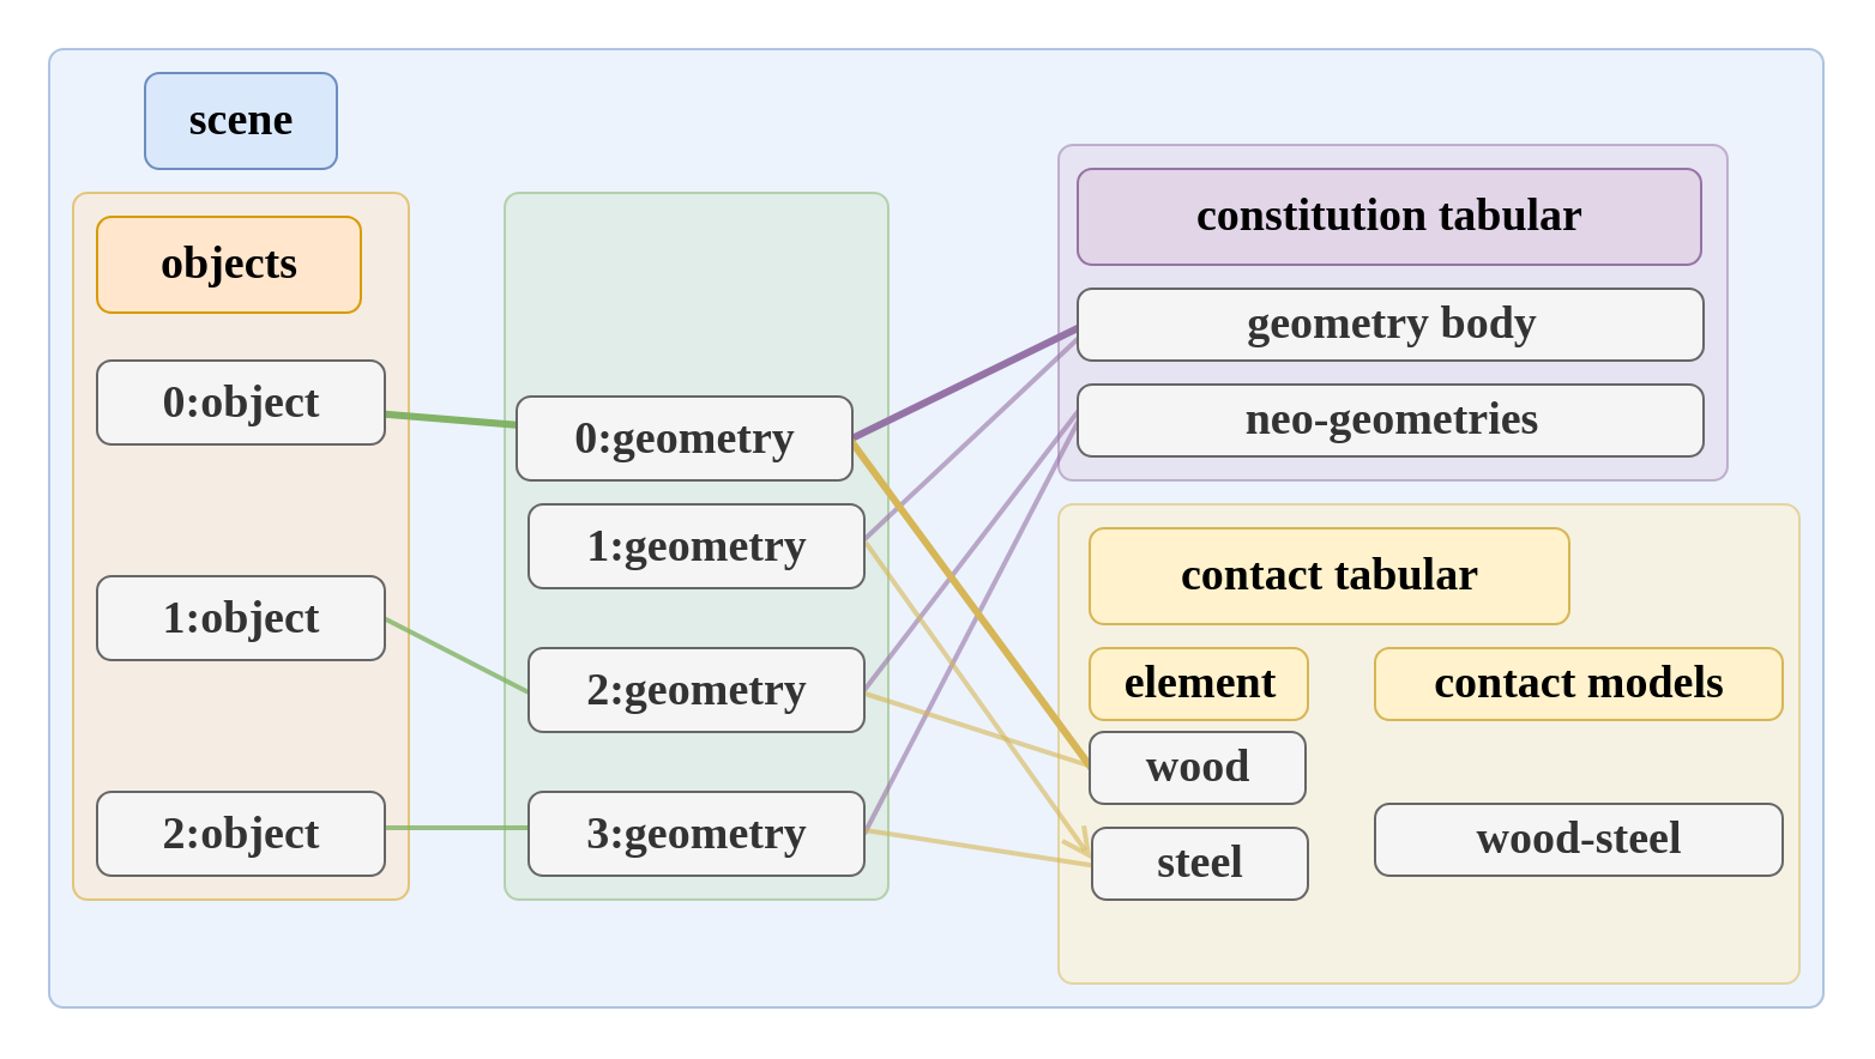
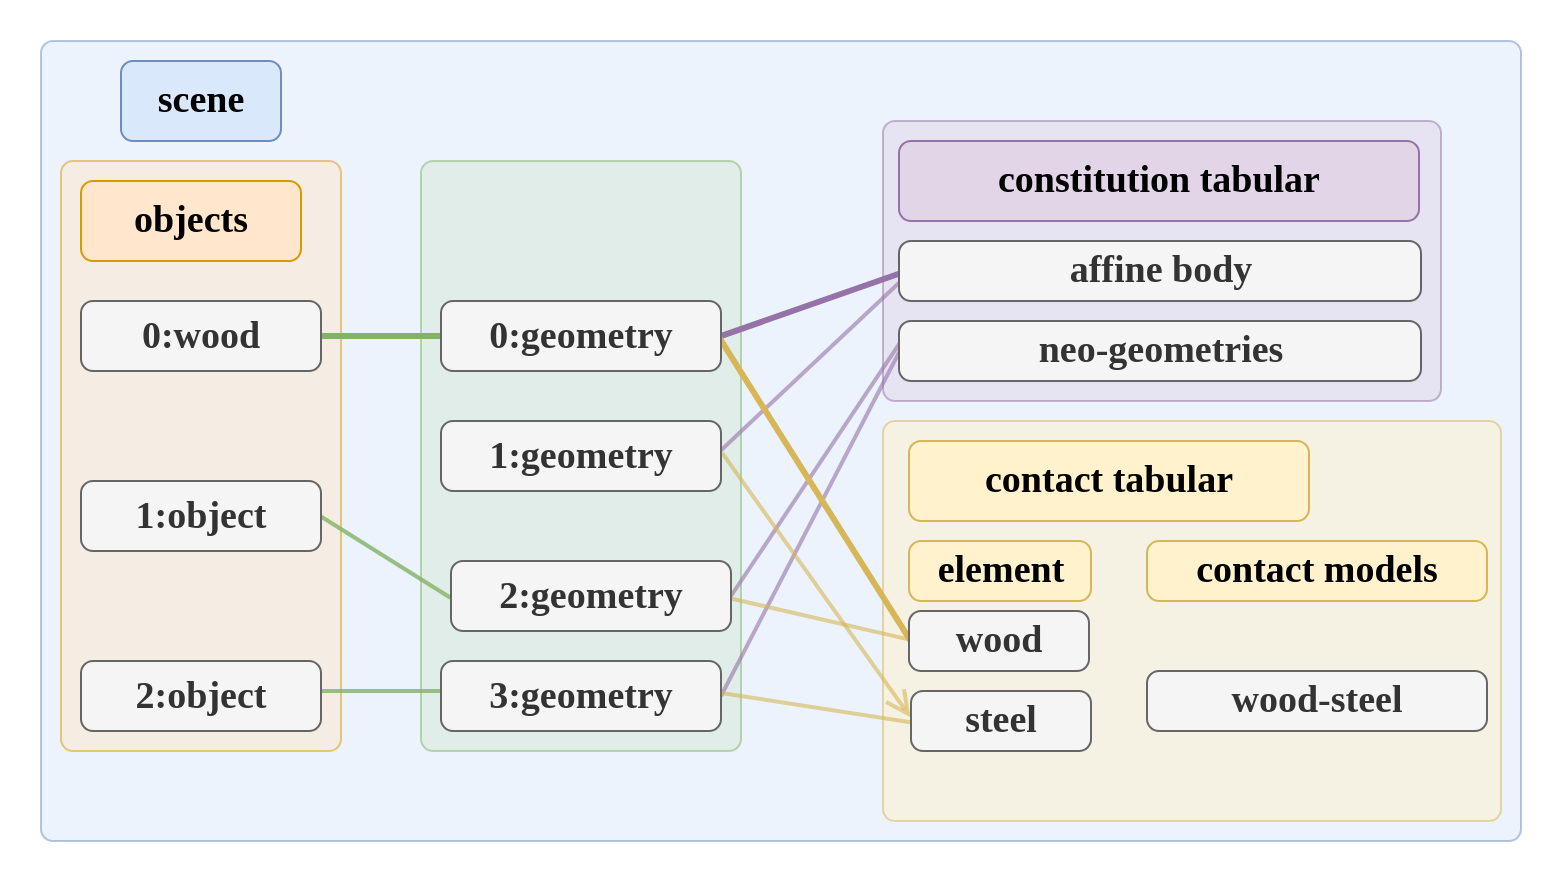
  <mxCell id="0" />
  <mxCell id="1" parent="0" />
  <mxCell id="2" value="" style="rounded=1;whiteSpace=wrap;html=1;movable=1;resizable=1;rotatable=1;deletable=1;editable=1;locked=0;connectable=1;fillColor=#dae8fc;strokeColor=#6c8ebf;shadow=0;opacity=50;absoluteArcSize=1;arcSize=12;" parent="1" vertex="1"><mxGeometry x="20" y="20" width="740" height="400" as="geometry" /></mxCell>
  <mxCell id="3" value="" style="rounded=1;whiteSpace=wrap;html=1;movable=1;resizable=1;rotatable=1;deletable=1;editable=1;locked=0;connectable=1;fillColor=#d5e8d4;strokeColor=#82b366;shadow=0;opacity=50;absoluteArcSize=1;arcSize=12;" parent="1" vertex="1"><mxGeometry x="210" y="80" width="160" height="295" as="geometry" /></mxCell>
  <mxCell id="4" value="" style="rounded=1;whiteSpace=wrap;html=1;movable=1;resizable=1;rotatable=1;deletable=1;editable=1;locked=0;connectable=1;fillColor=#fff2cc;strokeColor=#d6b656;shadow=0;opacity=50;absoluteArcSize=1;arcSize=12;" parent="1" vertex="1"><mxGeometry x="441" y="210" width="309" height="200" as="geometry" /></mxCell>
  <mxCell id="5" value="" style="rounded=1;whiteSpace=wrap;html=1;movable=1;resizable=1;rotatable=1;deletable=1;editable=1;locked=0;connectable=1;fillColor=#e1d5e7;strokeColor=#9673a6;shadow=0;opacity=50;absoluteArcSize=1;arcSize=12;" parent="1" vertex="1"><mxGeometry x="441" y="60" width="279" height="140" as="geometry" /></mxCell>
  <mxCell id="6" value="" style="rounded=1;whiteSpace=wrap;html=1;movable=1;resizable=1;rotatable=1;deletable=1;editable=1;locked=0;connectable=1;fillColor=#ffe6cc;strokeColor=#d79b00;shadow=0;opacity=50;absoluteArcSize=1;arcSize=12;" parent="1" vertex="1"><mxGeometry x="30" y="80" width="140" height="295" as="geometry" /></mxCell>
  <mxCell id="7" value="&lt;span style=&quot;font-size: 19px;&quot;&gt;&lt;b&gt;&lt;font face=&quot;Lucida Console&quot;&gt;scene&lt;br&gt;&lt;/font&gt;&lt;/b&gt;&lt;/span&gt;" style="text;html=1;align=center;verticalAlign=middle;resizable=0;points=[];autosize=1;strokeColor=#6c8ebf;fillColor=#dae8fc;rounded=1;absoluteArcSize=1;arcSize=12;" parent="1" vertex="1"><mxGeometry x="60" y="30" width="80" height="40" as="geometry" /></mxCell>
  <mxCell id="8" value="&lt;span style=&quot;font-size: 19px;&quot;&gt;&lt;b&gt;&lt;font face=&quot;Lucida Console&quot;&gt;constitution tabular&lt;br&gt;&lt;/font&gt;&lt;/b&gt;&lt;/span&gt;" style="text;html=1;align=center;verticalAlign=middle;resizable=0;points=[];autosize=1;strokeColor=#9673a6;fillColor=#e1d5e7;rounded=1;absoluteArcSize=1;arcSize=12;" parent="1" vertex="1"><mxGeometry x="449" y="70" width="260" height="40" as="geometry" /></mxCell>
  <mxCell id="9" value="&lt;span style=&quot;font-size: 19px;&quot;&gt;&lt;b&gt;&lt;font face=&quot;Lucida Console&quot;&gt;contact tabular&lt;br&gt;&lt;/font&gt;&lt;/b&gt;&lt;/span&gt;" style="text;html=1;align=center;verticalAlign=middle;resizable=0;points=[];autosize=1;strokeColor=#d6b656;fillColor=#fff2cc;rounded=1;absoluteArcSize=1;arcSize=12;" parent="1" vertex="1"><mxGeometry x="454" y="220" width="200" height="40" as="geometry" /></mxCell>
  <mxCell id="10" value="&lt;span style=&quot;font-size: 19px;&quot;&gt;&lt;b&gt;&lt;font face=&quot;Lucida Console&quot;&gt;wood-steel&lt;br&gt;&lt;/font&gt;&lt;/b&gt;&lt;/span&gt;" style="text;html=1;align=center;verticalAlign=middle;resizable=1;points=[];autosize=0;strokeColor=#666666;fillColor=#f5f5f5;rounded=1;absoluteArcSize=1;arcSize=12;fontColor=#333333;" parent="1" vertex="1"><mxGeometry x="573" y="335" width="170" height="30" as="geometry" /></mxCell>
  <mxCell id="11" value="&lt;span style=&quot;font-size: 19px;&quot;&gt;&lt;b&gt;&lt;font face=&quot;Lucida Console&quot;&gt;element&lt;br&gt;&lt;/font&gt;&lt;/b&gt;&lt;/span&gt;" style="text;html=1;align=center;verticalAlign=middle;resizable=1;points=[];autosize=0;strokeColor=#d6b656;fillColor=#fff2cc;rounded=1;absoluteArcSize=1;arcSize=12;" parent="1" vertex="1"><mxGeometry x="454" y="270" width="91" height="30" as="geometry" /></mxCell>
  <mxCell id="12" value="&lt;span style=&quot;font-size: 19px;&quot;&gt;&lt;b&gt;&lt;font face=&quot;Lucida Console&quot;&gt;contact models&lt;br&gt;&lt;/font&gt;&lt;/b&gt;&lt;/span&gt;" style="text;html=1;align=center;verticalAlign=middle;resizable=1;points=[];autosize=0;strokeColor=#d6b656;fillColor=#fff2cc;rounded=1;absoluteArcSize=1;arcSize=12;" parent="1" vertex="1"><mxGeometry x="573" y="270" width="170" height="30" as="geometry" /></mxCell>
  <mxCell id="13" style="rounded=0;orthogonalLoop=1;jettySize=auto;html=1;fillColor=#e1d5e7;strokeColor=#9673a6;strokeWidth=3;endArrow=none;endFill=0;startArrow=none;startFill=0;endSize=9;startSize=9;exitX=0.994;exitY=0.509;exitDx=0;exitDy=0;exitPerimeter=0;" parent="1" source="34" edge="1"><mxGeometry relative="1" as="geometry"><mxPoint x="450" y="136" as="targetPoint" /></mxGeometry></mxCell>
  <mxCell id="14" style="rounded=0;orthogonalLoop=1;jettySize=auto;html=1;fillColor=#e1d5e7;strokeColor=#9673a6;strokeWidth=2;endArrow=none;endFill=0;startArrow=none;startFill=0;endSize=9;startSize=9;exitX=1;exitY=0.5;exitDx=0;exitDy=0;exitPerimeter=0;entryX=0.003;entryY=0.347;entryDx=0;entryDy=0;entryPerimeter=0;opacity=60;" parent="1" source="33" target="26" edge="1"><mxGeometry relative="1" as="geometry"><mxPoint x="368" y="189" as="sourcePoint" /><mxPoint x="459" y="187" as="targetPoint" /></mxGeometry></mxCell>
  <mxCell id="15" style="rounded=0;orthogonalLoop=1;jettySize=auto;html=1;fillColor=#e1d5e7;strokeColor=#9673a6;strokeWidth=2;endArrow=none;endFill=0;startArrow=none;startFill=0;endSize=9;startSize=9;exitX=1;exitY=0.5;exitDx=0;exitDy=0;exitPerimeter=0;entryX=0.002;entryY=0.491;entryDx=0;entryDy=0;entryPerimeter=0;opacity=60;" parent="1" source="28" target="26" edge="1"><mxGeometry relative="1" as="geometry"><mxPoint x="370" y="250" as="sourcePoint" /><mxPoint x="460" y="144" as="targetPoint" /></mxGeometry></mxCell>
  <mxCell id="16" style="rounded=0;orthogonalLoop=1;jettySize=auto;html=1;fillColor=#e1d5e7;strokeColor=#9673a6;strokeWidth=2;endArrow=none;endFill=0;startArrow=none;startFill=0;endSize=9;startSize=9;exitX=0.986;exitY=0.471;exitDx=0;exitDy=0;exitPerimeter=0;opacity=60;" parent="1" source="31" edge="1"><mxGeometry relative="1" as="geometry"><mxPoint x="368" y="130" as="sourcePoint" /><mxPoint x="450" y="140" as="targetPoint" /></mxGeometry></mxCell>
  <mxCell id="17" style="rounded=0;orthogonalLoop=1;jettySize=auto;html=1;fillColor=#fff2cc;strokeColor=#d6b656;strokeWidth=3;endArrow=none;endFill=0;startArrow=none;startFill=0;endSize=9;startSize=9;exitX=0.986;exitY=0.474;exitDx=0;exitDy=0;exitPerimeter=0;entryX=0.026;entryY=0.577;entryDx=0;entryDy=0;entryPerimeter=0;" parent="1" source="34" target="24" edge="1"><mxGeometry relative="1" as="geometry"><mxPoint x="360" y="120" as="sourcePoint" /><mxPoint x="460" y="146" as="targetPoint" /></mxGeometry></mxCell>
  <mxCell id="18" style="rounded=0;orthogonalLoop=1;jettySize=auto;html=1;fillColor=#fff2cc;strokeColor=#d6b656;strokeWidth=2;endArrow=open;endFill=0;startArrow=none;startFill=0;endSize=9;startSize=9;entryX=-0.003;entryY=0.437;entryDx=0;entryDy=0;entryPerimeter=0;opacity=60;exitX=1.004;exitY=0.456;exitDx=0;exitDy=0;exitPerimeter=0;" parent="1" source="31" target="27" edge="1"><mxGeometry relative="1" as="geometry"><mxPoint x="360" y="180" as="sourcePoint" /><mxPoint x="462" y="254" as="targetPoint" /></mxGeometry></mxCell>
  <mxCell id="19" style="rounded=0;orthogonalLoop=1;jettySize=auto;html=1;fillColor=#fff2cc;strokeColor=#d6b656;strokeWidth=2;endArrow=none;endFill=0;startArrow=none;startFill=0;endSize=9;startSize=9;exitX=0.988;exitY=0.525;exitDx=0;exitDy=0;exitPerimeter=0;opacity=60;entryX=0.009;entryY=0.482;entryDx=0;entryDy=0;entryPerimeter=0;" parent="1" source="33" target="24" edge="1"><mxGeometry relative="1" as="geometry"><mxPoint x="370" y="190" as="sourcePoint" /><mxPoint x="462" y="303" as="targetPoint" /></mxGeometry></mxCell>
  <mxCell id="20" style="rounded=0;orthogonalLoop=1;jettySize=auto;html=1;fillColor=#fff2cc;strokeColor=#d6b656;strokeWidth=2;endArrow=none;endFill=0;startArrow=none;startFill=0;endSize=9;startSize=9;entryX=0.013;entryY=0.528;entryDx=0;entryDy=0;entryPerimeter=0;opacity=60;exitX=1;exitY=0.456;exitDx=0;exitDy=0;exitPerimeter=0;" parent="1" source="28" target="27" edge="1"><mxGeometry relative="1" as="geometry"><mxPoint x="370" y="190" as="sourcePoint" /><mxPoint x="462" y="303" as="targetPoint" /></mxGeometry></mxCell>
  <mxCell id="21" style="rounded=0;orthogonalLoop=1;jettySize=auto;html=1;fillColor=#d5e8d4;strokeColor=#82b366;strokeWidth=3;endArrow=none;endFill=0;startArrow=none;startFill=0;endSize=9;startSize=9;" parent="1" source="29" target="34" edge="1"><mxGeometry relative="1" as="geometry"><mxPoint x="229" y="-25" as="sourcePoint" /><mxPoint x="351" y="95" as="targetPoint" /></mxGeometry></mxCell>
  <mxCell id="22" style="rounded=0;orthogonalLoop=1;jettySize=auto;html=1;fillColor=#d5e8d4;strokeColor=#82b366;strokeWidth=2;endArrow=none;endFill=0;startArrow=none;startFill=0;endSize=9;startSize=9;opacity=80;exitX=1;exitY=0.507;exitDx=0;exitDy=0;exitPerimeter=0;entryX=-0.002;entryY=0.525;entryDx=0;entryDy=0;entryPerimeter=0;" parent="1" source="30" target="33" edge="1"><mxGeometry relative="1" as="geometry"><mxPoint x="170" y="235" as="sourcePoint" /><mxPoint x="230" y="235" as="targetPoint" /></mxGeometry></mxCell>
  <mxCell id="23" style="rounded=0;orthogonalLoop=1;jettySize=auto;html=1;fillColor=#d5e8d4;strokeColor=#82b366;strokeWidth=2;endArrow=none;endFill=0;startArrow=none;startFill=0;endSize=9;startSize=9;opacity=80;" parent="1" edge="1"><mxGeometry relative="1" as="geometry"><mxPoint x="160" y="345" as="sourcePoint" /><mxPoint x="220" y="345" as="targetPoint" /></mxGeometry></mxCell>
  <mxCell id="24" value="&lt;span style=&quot;font-size: 19px;&quot;&gt;&lt;b&gt;&lt;font face=&quot;Lucida Console&quot;&gt;wood&lt;br&gt;&lt;/font&gt;&lt;/b&gt;&lt;/span&gt;" style="text;html=1;align=center;verticalAlign=middle;resizable=1;points=[];autosize=0;strokeColor=#666666;fillColor=#f5f5f5;rounded=1;absoluteArcSize=1;arcSize=12;fontColor=#333333;imageAspect=1;" parent="1" vertex="1"><mxGeometry x="454" y="305" width="90" height="30" as="geometry" /></mxCell>
- <mxCell id="25" value="&lt;span style=&quot;font-size: 19px;&quot;&gt;&lt;b&gt;&lt;font face=&quot;Lucida Console&quot;&gt;geometry body&lt;br&gt;&lt;/font&gt;&lt;/b&gt;&lt;/span&gt;" style="text;html=1;align=center;verticalAlign=middle;resizable=1;points=[];autosize=0;strokeColor=#666666;fillColor=#f5f5f5;rounded=1;absoluteArcSize=1;arcSize=12;fontColor=#333333;" parent="1" vertex="1"><mxGeometry x="449" y="120" width="261" height="30" as="geometry" /></mxCell>
+ <mxCell id="25" value="&lt;span style=&quot;font-size: 19px;&quot;&gt;&lt;b&gt;&lt;font face=&quot;Lucida Console&quot;&gt;affine body&lt;br&gt;&lt;/font&gt;&lt;/b&gt;&lt;/span&gt;" style="text;html=1;align=center;verticalAlign=middle;resizable=1;points=[];autosize=0;strokeColor=#666666;fillColor=#f5f5f5;rounded=1;absoluteArcSize=1;arcSize=12;fontColor=#333333;" parent="1" vertex="1"><mxGeometry x="449" y="120" width="261" height="30" as="geometry" /></mxCell>
  <mxCell id="26" value="&lt;span style=&quot;font-size: 19px;&quot;&gt;&lt;b&gt;&lt;font face=&quot;Lucida Console&quot;&gt;neo-geometries&lt;br&gt;&lt;/font&gt;&lt;/b&gt;&lt;/span&gt;" style="text;html=1;align=center;verticalAlign=middle;resizable=1;points=[];autosize=0;strokeColor=#666666;fillColor=#f5f5f5;rounded=1;absoluteArcSize=1;arcSize=12;fontColor=#333333;" parent="1" vertex="1"><mxGeometry x="449" y="160" width="261" height="30" as="geometry" /></mxCell>
  <mxCell id="27" value="&lt;span style=&quot;font-size: 19px;&quot;&gt;&lt;b&gt;&lt;font face=&quot;Lucida Console&quot;&gt;steel&lt;br&gt;&lt;/font&gt;&lt;/b&gt;&lt;/span&gt;" style="text;html=1;align=center;verticalAlign=middle;resizable=1;points=[];autosize=0;strokeColor=#666666;fillColor=#f5f5f5;rounded=1;absoluteArcSize=1;arcSize=12;fontColor=#333333;imageAspect=1;" parent="1" vertex="1"><mxGeometry x="455" y="345" width="90" height="30" as="geometry" /></mxCell>
  <mxCell id="28" value="&lt;span style=&quot;font-size: 19px;&quot;&gt;&lt;b&gt;&lt;font face=&quot;Lucida Console&quot;&gt;3:geometry&lt;br&gt;&lt;/font&gt;&lt;/b&gt;&lt;/span&gt;" style="text;html=1;align=center;verticalAlign=middle;resizable=1;points=[];autosize=0;strokeColor=#666666;fillColor=#f5f5f5;rounded=1;absoluteArcSize=1;arcSize=12;fontColor=#333333;" parent="1" vertex="1"><mxGeometry x="220" y="330" width="140" height="35" as="geometry" /></mxCell>
- <mxCell id="29" value="&lt;span style=&quot;font-size: 19px;&quot;&gt;&lt;b&gt;&lt;font face=&quot;Lucida Console&quot;&gt;0:object&lt;br&gt;&lt;/font&gt;&lt;/b&gt;&lt;/span&gt;" style="text;html=1;align=center;verticalAlign=middle;resizable=1;points=[];autosize=0;strokeColor=#666666;fillColor=#f5f5f5;rounded=1;absoluteArcSize=1;arcSize=12;fontColor=#333333;" parent="1" vertex="1"><mxGeometry y="150" width="120" height="35" as="geometry" x="40" /></mxCell>
+ <mxCell id="29" value="&lt;span style=&quot;font-size: 19px;&quot;&gt;&lt;b&gt;&lt;font face=&quot;Lucida Console&quot;&gt;0:wood&lt;br&gt;&lt;/font&gt;&lt;/b&gt;&lt;/span&gt;" style="text;html=1;align=center;verticalAlign=middle;resizable=1;points=[];autosize=0;strokeColor=#666666;fillColor=#f5f5f5;rounded=1;absoluteArcSize=1;arcSize=12;fontColor=#333333;" parent="1" vertex="1"><mxGeometry y="150" width="120" height="35" as="geometry" x="40" /></mxCell>
  <mxCell id="30" value="&lt;span style=&quot;font-size: 19px;&quot;&gt;&lt;b&gt;&lt;font face=&quot;Lucida Console&quot;&gt;1:object&lt;br&gt;&lt;/font&gt;&lt;/b&gt;&lt;/span&gt;" style="text;html=1;align=center;verticalAlign=middle;resizable=1;points=[];autosize=0;strokeColor=#666666;fillColor=#f5f5f5;rounded=1;absoluteArcSize=1;arcSize=12;fontColor=#333333;" parent="1" vertex="1"><mxGeometry y="240" width="120" height="35" as="geometry" x="40" /></mxCell>
  <mxCell id="31" value="&lt;span style=&quot;font-size: 19px;&quot;&gt;&lt;b&gt;&lt;font face=&quot;Lucida Console&quot;&gt;1:geometry&lt;br&gt;&lt;/font&gt;&lt;/b&gt;&lt;/span&gt;" style="text;html=1;align=center;verticalAlign=middle;resizable=1;points=[];autosize=0;strokeColor=#666666;fillColor=#f5f5f5;rounded=1;absoluteArcSize=1;arcSize=12;fontColor=#333333;" parent="1" vertex="1"><mxGeometry x="220" y="210" width="140" height="35" as="geometry" /></mxCell>
  <mxCell id="32" value="&lt;span style=&quot;font-size: 19px;&quot;&gt;&lt;b&gt;&lt;font face=&quot;Lucida Console&quot;&gt;2:object&lt;br&gt;&lt;/font&gt;&lt;/b&gt;&lt;/span&gt;" style="text;html=1;align=center;verticalAlign=middle;resizable=1;points=[];autosize=0;strokeColor=#666666;fillColor=#f5f5f5;rounded=1;absoluteArcSize=1;arcSize=12;fontColor=#333333;" parent="1" vertex="1"><mxGeometry y="330" width="120" height="35" as="geometry" x="40" /></mxCell>
- <mxCell id="33" value="&lt;span style=&quot;font-size: 19px;&quot;&gt;&lt;b&gt;&lt;font face=&quot;Lucida Console&quot;&gt;2:geometry&lt;br&gt;&lt;/font&gt;&lt;/b&gt;&lt;/span&gt;" style="text;html=1;align=center;verticalAlign=middle;resizable=1;points=[];autosize=0;strokeColor=#666666;fillColor=#f5f5f5;rounded=1;absoluteArcSize=1;arcSize=12;fontColor=#333333;" parent="1" vertex="1"><mxGeometry x="220" y="270" width="140" height="35" as="geometry" /></mxCell>
- <mxCell id="34" value="&lt;span style=&quot;font-size: 19px;&quot;&gt;&lt;b&gt;&lt;font face=&quot;Lucida Console&quot;&gt;0:geometry&lt;br&gt;&lt;/font&gt;&lt;/b&gt;&lt;/span&gt;" style="text;html=1;align=center;verticalAlign=middle;resizable=1;points=[];autosize=0;strokeColor=#666666;fillColor=#f5f5f5;rounded=1;absoluteArcSize=1;arcSize=12;fontColor=#333333;" parent="1" vertex="1"><mxGeometry x="215" y="165" width="140" height="35" as="geometry" /></mxCell>
+ <mxCell id="33" value="&lt;span style=&quot;font-size: 19px;&quot;&gt;&lt;b&gt;&lt;font face=&quot;Lucida Console&quot;&gt;2:geometry&lt;br&gt;&lt;/font&gt;&lt;/b&gt;&lt;/span&gt;" style="text;html=1;align=center;verticalAlign=middle;resizable=1;points=[];autosize=0;strokeColor=#666666;fillColor=#f5f5f5;rounded=1;absoluteArcSize=1;arcSize=12;fontColor=#333333;" parent="1" vertex="1"><mxGeometry x="225" y="280" width="140" height="35" as="geometry" /></mxCell>
+ <mxCell id="34" value="&lt;span style=&quot;font-size: 19px;&quot;&gt;&lt;b&gt;&lt;font face=&quot;Lucida Console&quot;&gt;0:geometry&lt;br&gt;&lt;/font&gt;&lt;/b&gt;&lt;/span&gt;" style="text;html=1;align=center;verticalAlign=middle;resizable=1;points=[];autosize=0;strokeColor=#666666;fillColor=#f5f5f5;rounded=1;absoluteArcSize=1;arcSize=12;fontColor=#333333;" parent="1" vertex="1"><mxGeometry x="220" y="150" width="140" height="35" as="geometry" /></mxCell>
  <mxCell id="35" value="&lt;span style=&quot;font-size: 19px;&quot;&gt;&lt;b&gt;&lt;font face=&quot;Lucida Console&quot;&gt;objects&lt;br&gt;&lt;/font&gt;&lt;/b&gt;&lt;/span&gt;" style="text;html=1;align=center;verticalAlign=middle;resizable=0;points=[];autosize=1;strokeColor=#d79b00;fillColor=#ffe6cc;rounded=1;absoluteArcSize=1;arcSize=12;" parent="1" vertex="1"><mxGeometry y="90" width="110" height="40" as="geometry" x="40" /></mxCell>
